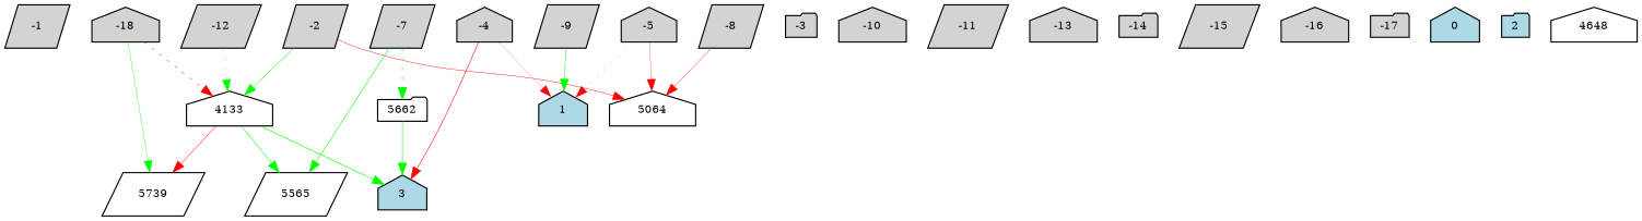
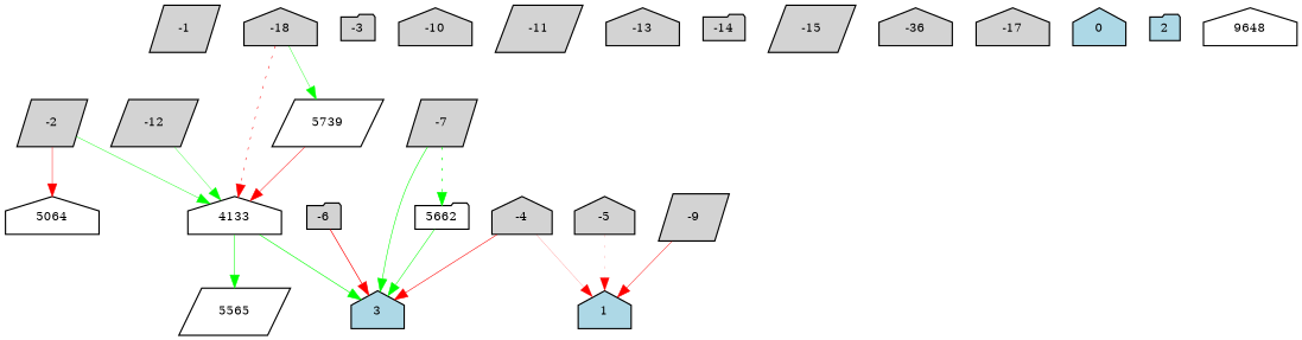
  digraph {
    node [fillcolor=lightgray fontsize=9 shape=house style=filled]
    edge [color=red style=solid]
    -1 [height=0.2 shape=parallelogram width=0.2]
    -2 [height=0.2 shape=parallelogram width=0.2]
    4133 [fillcolor=white height=0.2 width=0.2]
    5064 [fillcolor=white height=0.2 width=0.2]
    3 [fillcolor=lightblue height=0.2 width=0.2]
    5565 [fillcolor=white height=0.2 shape=parallelogram width=0.2]
    -3 [height=0.2 shape=folder width=0.2]
    -4 [height=0.2 width=0.2]
    1 [fillcolor=lightblue height=0.2 width=0.2]
    -5 [height=0.2 width=0.2]
+   -6 [height=0.2 shape=folder width=0.2]
    -7 [height=0.2 shape=parallelogram width=0.2]
    5662 [fillcolor=white height=0.2 shape=folder width=0.2]
-   -8 [height=0.2 shape=parallelogram width=0.2]
    -9 [height=0.2 shape=parallelogram width=0.2]
    -10 [height=0.2 width=0.2]
    -11 [height=0.2 shape=parallelogram width=0.2]
    -12 [height=0.2 shape=parallelogram width=0.2]
    -13 [height=0.2 width=0.2]
    -14 [height=0.2 shape=folder width=0.2]
    -15 [height=0.2 shape=parallelogram width=0.2]
-   -16 [height=0.2 width=0.2]
-   -17 [height=0.2 shape=folder width=0.2]
+   -16 [height=0.2 width=0.2 label=-36]
+   -17 [height=0.2 width=0.2]
    -18 [height=0.2 width=0.2]
    5739 [fillcolor=white height=0.2 shape=parallelogram width=0.2]
    0 [fillcolor=lightblue height=0.2 width=0.2]
    2 [fillcolor=lightblue height=0.2 shape=folder width=0.2]
-   4648 [fillcolor=white height=0.2 width=0.2]
+   4648 [fillcolor=white height=0.2 width=0.2 label=9648]
    -2 -> 4133 [color=green penwidth=0.3660249371565467]
    -2 -> 5064 [penwidth=0.3666696425019492]
    4133 -> 3 [color=green penwidth=0.5244102043182689]
    4133 -> 5565 [color=green penwidth=0.4444754706394002]
    -4 -> 3 [penwidth=0.4710226343466616]
    -4 -> 1 [penwidth=0.13397743441885726]
-   -5 -> 5064 [penwidth=0.23503127370089402]
    -5 -> 1 [penwidth=0.12249771968164475 style=dotted]
-   -7 -> 5565 [color=green penwidth=0.4747405346103867]
+   -6 -> 3 [penwidth=0.5749504113834324]
+   -7 -> 3 [color=green penwidth=0.4747405346103867]
    -7 -> 5662 [color=green penwidth=0.5697563584170878 style=dotted]
    5662 -> 3 [color=green penwidth=0.4371438854464381]
-   -8 -> 5064 [penwidth=0.2764346794030966]
-   -9 -> 1 [color=green penwidth=0.3792530148853941]
-   -12 -> 4133 [color=green penwidth=0.27476385775689277 style=dotted]
+   -9 -> 1 [penwidth=0.3792530148853941]
+   -12 -> 4133 [color=green penwidth=0.27476385775689277]
    -18 -> 4133 [penwidth=0.4344858410039173 style=dotted]
    -18 -> 5739 [color=green penwidth=0.3268427170013702]
-   4133 -> 5739 [penwidth=0.3887390993398041]
+   5739 -> 4133 [penwidth=0.3887390993398041]
  }
